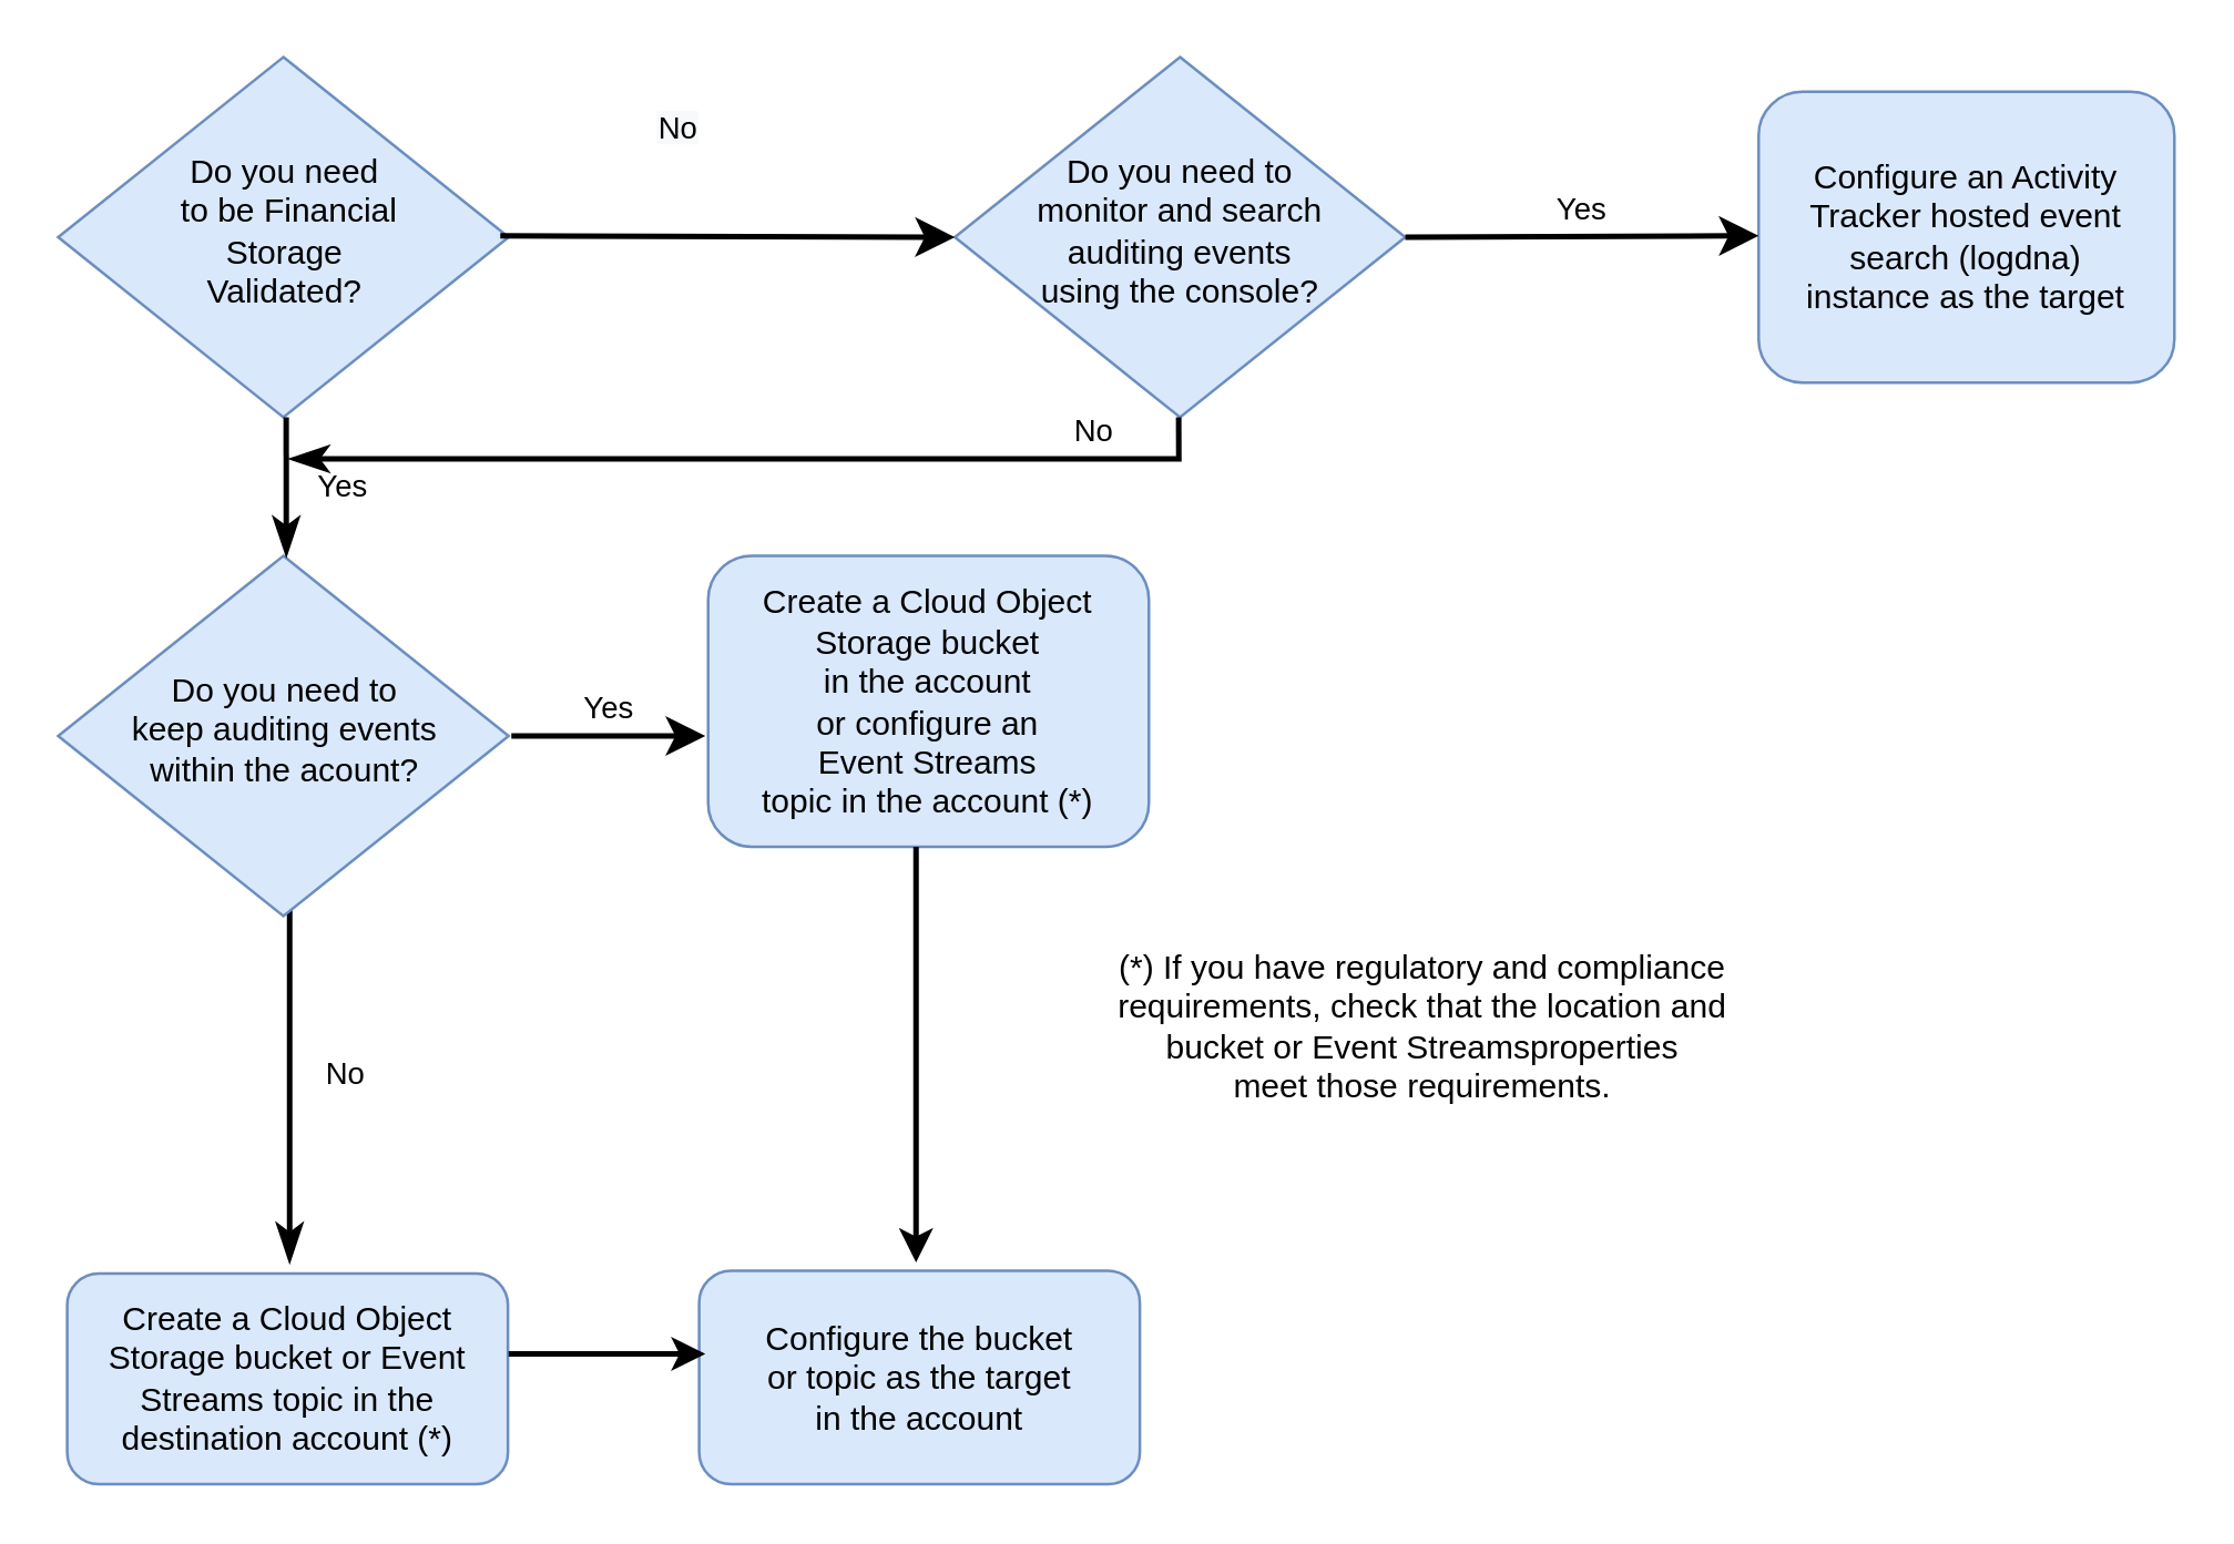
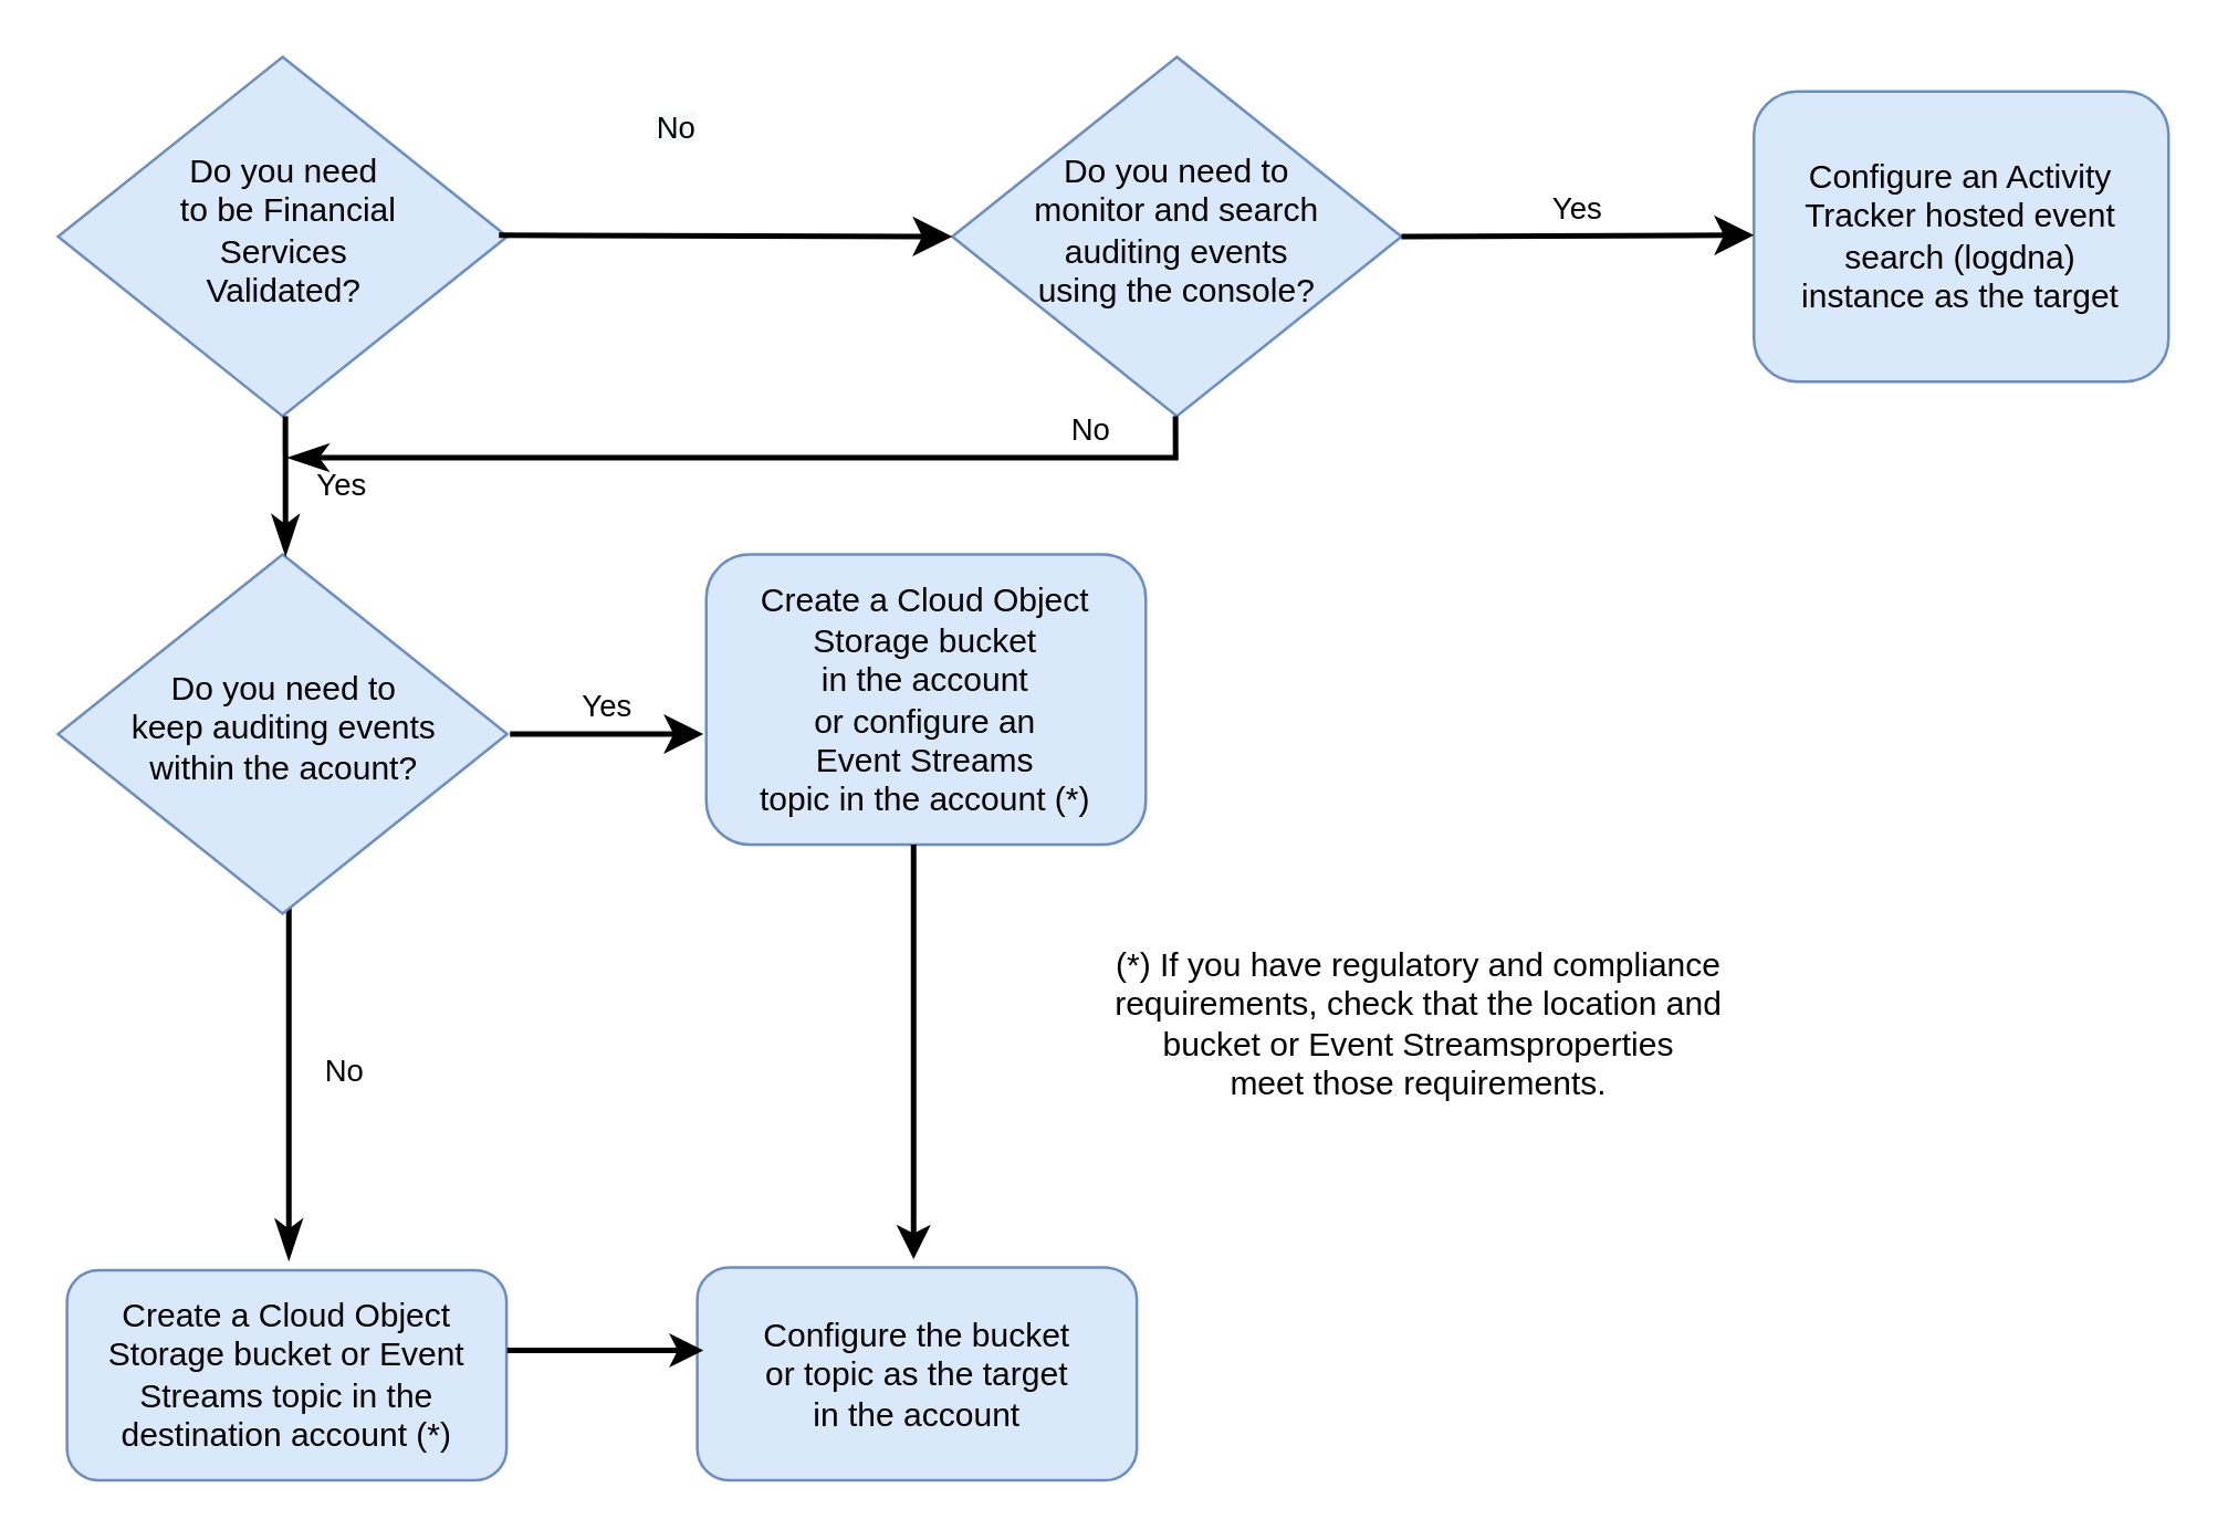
  <mxCell id="0" />
  <mxCell id="1" parent="0" />
  <mxCell id="2" value="No" style="rounded=0;html=1;jettySize=auto;orthogonalLoop=1;fontSize=11;endArrow=classicThin;endFill=1;endSize=8;strokeWidth=2;shadow=0;labelBackgroundColor=none;edgeStyle=orthogonalEdgeStyle;exitX=0.5;exitY=1;exitDx=0;exitDy=0;" parent="1" edge="1"><mxGeometry y="20" relative="1" as="geometry"><mxPoint as="offset" /><mxPoint x="102.75" y="320" as="sourcePoint" /><mxPoint x="104" y="455" as="targetPoint" /><Array as="points"><mxPoint x="104" y="320" /></Array></mxGeometry></mxCell>
- <mxCell id="3" value="Do you need&lt;br&gt;&amp;nbsp;to be Financial&lt;br&gt;Storage &lt;br&gt;Validated?" style="rhombus;whiteSpace=wrap;html=1;shadow=0;fontFamily=Helvetica;fontSize=12;align=center;strokeWidth=1;spacing=6;spacingTop=-4;fillColor=#dae8fc;strokeColor=#6c8ebf;" parent="1" vertex="1"><mxGeometry x="20.5" y="20" width="162.5" height="130" as="geometry" /></mxCell>
+ <mxCell id="3" value="Do you need&lt;br&gt;&amp;nbsp;to be Financial&lt;br&gt;Services &lt;br&gt;Validated?" style="rhombus;whiteSpace=wrap;html=1;shadow=0;fontFamily=Helvetica;fontSize=12;align=center;strokeWidth=1;spacing=6;spacingTop=-4;fillColor=#dae8fc;strokeColor=#6c8ebf;" parent="1" vertex="1"><mxGeometry x="20.5" y="20" width="162.5" height="130" as="geometry" /></mxCell>
  <mxCell id="4" value="Do you need to &lt;br&gt;monitor and search&lt;br&gt;auditing events&lt;br&gt;using the console?" style="rhombus;whiteSpace=wrap;html=1;shadow=0;fontFamily=Helvetica;fontSize=12;align=center;strokeWidth=1;spacing=6;spacingTop=-4;fillColor=#dae8fc;strokeColor=#6c8ebf;" parent="1" vertex="1"><mxGeometry x="344" y="20" width="162.5" height="130" as="geometry" /></mxCell>
  <mxCell id="5" value="Configure an Activity Tracker hosted event search (logdna)&lt;br&gt;instance as the target" style="rounded=1;whiteSpace=wrap;html=1;fontSize=12;glass=0;strokeWidth=1;shadow=0;fillColor=#dae8fc;strokeColor=#6c8ebf;" parent="1" vertex="1"><mxGeometry x="634" y="32.5" width="150" height="105" as="geometry" /></mxCell>
  <mxCell id="6" value="Do you need to &lt;br&gt;keep auditing events &lt;br&gt;within the acount?" style="rhombus;whiteSpace=wrap;html=1;shadow=0;fontFamily=Helvetica;fontSize=12;align=center;strokeWidth=1;spacing=6;spacingTop=-4;fillColor=#dae8fc;strokeColor=#6c8ebf;" parent="1" vertex="1"><mxGeometry x="20.5" y="200" width="162.5" height="130" as="geometry" /></mxCell>
  <mxCell id="7" value="Create a Cloud Object Storage bucket &lt;br&gt;in the account &lt;br&gt;or configure an&lt;br&gt;Event Streams &lt;br&gt;topic in the account (*)" style="rounded=1;whiteSpace=wrap;html=1;fontSize=12;glass=0;strokeWidth=1;shadow=0;fillColor=#dae8fc;strokeColor=#6c8ebf;" parent="1" vertex="1"><mxGeometry x="255" y="200" width="159" height="105" as="geometry" /></mxCell>
  <mxCell id="8" value="Configure the bucket &lt;br&gt;or topic as the target &lt;br&gt;in the account" style="rounded=1;whiteSpace=wrap;html=1;fontSize=12;glass=0;strokeWidth=1;shadow=0;fillColor=#dae8fc;strokeColor=#6c8ebf;" parent="1" vertex="1"><mxGeometry x="251.75" y="458" width="159" height="77" as="geometry" /></mxCell>
  <mxCell id="9" value="Create a Cloud Object Storage bucket or Event Streams topic in the&lt;br&gt;destination account (*)" style="rounded=1;whiteSpace=wrap;html=1;fontSize=12;glass=0;strokeWidth=1;shadow=0;fillColor=#dae8fc;strokeColor=#6c8ebf;" parent="1" vertex="1"><mxGeometry x="23.75" y="459" width="159" height="76" as="geometry" /></mxCell>
  <mxCell id="10" value="Yes" style="edgeStyle=orthogonalEdgeStyle;rounded=0;html=1;jettySize=auto;orthogonalLoop=1;fontSize=11;endArrow=classic;endFill=1;endSize=8;strokeWidth=2;shadow=0;labelBackgroundColor=none;" parent="1" edge="1"><mxGeometry y="10" relative="1" as="geometry"><mxPoint as="offset" /><mxPoint x="184" y="265" as="sourcePoint" /><mxPoint x="254" y="265" as="targetPoint" /><Array as="points" /></mxGeometry></mxCell>
  <mxCell id="11" value="Yes" style="edgeStyle=orthogonalEdgeStyle;rounded=0;html=1;jettySize=auto;orthogonalLoop=1;fontSize=11;endArrow=classic;endFill=1;endSize=8;strokeWidth=2;shadow=0;labelBackgroundColor=none;exitX=1;exitY=0.5;exitDx=0;exitDy=0;" parent="1" source="4" edge="1"><mxGeometry y="10" relative="1" as="geometry"><mxPoint as="offset" /><mxPoint x="584" y="84.5" as="sourcePoint" /><mxPoint x="634" y="84.5" as="targetPoint" /></mxGeometry></mxCell>
  <mxCell id="12" value="&lt;meta charset=&quot;utf-8&quot;&gt;&lt;span style=&quot;color: rgb(0, 0, 0); font-family: Helvetica; font-size: 11px; font-style: normal; font-variant-ligatures: normal; font-variant-caps: normal; font-weight: 400; letter-spacing: normal; orphans: 2; text-align: center; text-indent: 0px; text-transform: none; widows: 2; word-spacing: 0px; -webkit-text-stroke-width: 0px; background-color: rgb(248, 249, 250); text-decoration-thickness: initial; text-decoration-style: initial; text-decoration-color: initial; float: none; display: inline !important;&quot;&gt;No&lt;/span&gt;" style="edgeStyle=orthogonalEdgeStyle;rounded=0;html=1;jettySize=auto;orthogonalLoop=1;fontSize=11;endArrow=classic;endFill=1;endSize=8;strokeWidth=2;shadow=0;labelBackgroundColor=none;entryX=0;entryY=0.5;entryDx=0;entryDy=0;" parent="1" target="4" edge="1"><mxGeometry x="-0.003" y="20" relative="1" as="geometry"><mxPoint x="-18" y="-19" as="offset" /><mxPoint x="180" y="84.5" as="sourcePoint" /><mxPoint x="230" y="84.5" as="targetPoint" /></mxGeometry></mxCell>
  <mxCell id="13" value="" style="endArrow=classic;html=1;rounded=0;strokeWidth=2;" parent="1" edge="1"><mxGeometry width="50" height="50" relative="1" as="geometry"><mxPoint x="183" y="488" as="sourcePoint" /><mxPoint x="254" y="488" as="targetPoint" /></mxGeometry></mxCell>
  <mxCell id="14" value="" style="endArrow=classic;html=1;rounded=0;strokeWidth=2;" parent="1" edge="1"><mxGeometry width="50" height="50" relative="1" as="geometry"><mxPoint x="330" y="305" as="sourcePoint" /><mxPoint x="330" y="455" as="targetPoint" /></mxGeometry></mxCell>
  <mxCell id="15" value="(*) If you have regulatory and compliance requirements, check that the location and bucket or Event Streamsproperties &lt;br&gt;meet those requirements." style="text;html=1;strokeColor=none;fillColor=none;align=center;verticalAlign=middle;whiteSpace=wrap;rounded=0;" parent="1" vertex="1"><mxGeometry x="398" y="315" width="230" height="110" as="geometry" /></mxCell>
  <mxCell id="16" value="Yes" style="rounded=0;html=1;jettySize=auto;orthogonalLoop=1;fontSize=11;endArrow=classicThin;endFill=1;endSize=8;strokeWidth=2;shadow=0;labelBackgroundColor=none;edgeStyle=orthogonalEdgeStyle;exitX=0.5;exitY=1;exitDx=0;exitDy=0;" parent="1" edge="1"><mxGeometry y="20" relative="1" as="geometry"><mxPoint as="offset" /><mxPoint x="102.75" y="150" as="sourcePoint" /><mxPoint x="102.8" y="200.04" as="targetPoint" /></mxGeometry></mxCell>
  <mxCell id="17" value="No" style="rounded=0;html=1;jettySize=auto;orthogonalLoop=1;fontSize=11;endArrow=classicThin;endFill=1;endSize=8;strokeWidth=2;shadow=0;labelBackgroundColor=none;edgeStyle=orthogonalEdgeStyle;exitX=0.5;exitY=1;exitDx=0;exitDy=0;" parent="1" edge="1"><mxGeometry x="-0.727" y="-10" relative="1" as="geometry"><mxPoint as="offset" /><mxPoint x="424.75" y="150" as="sourcePoint" /><mxPoint x="104" y="165" as="targetPoint" /><Array as="points"><mxPoint x="425" y="165" /></Array></mxGeometry></mxCell>
